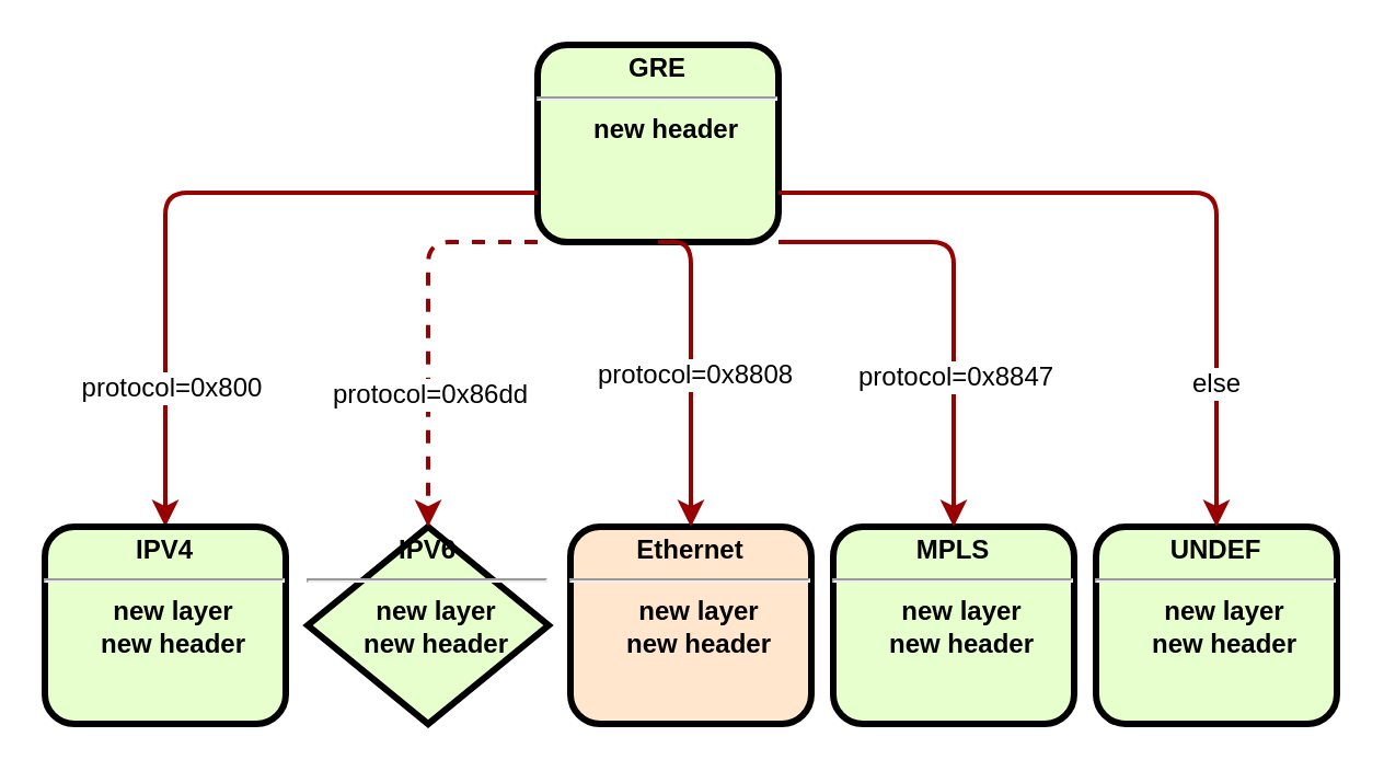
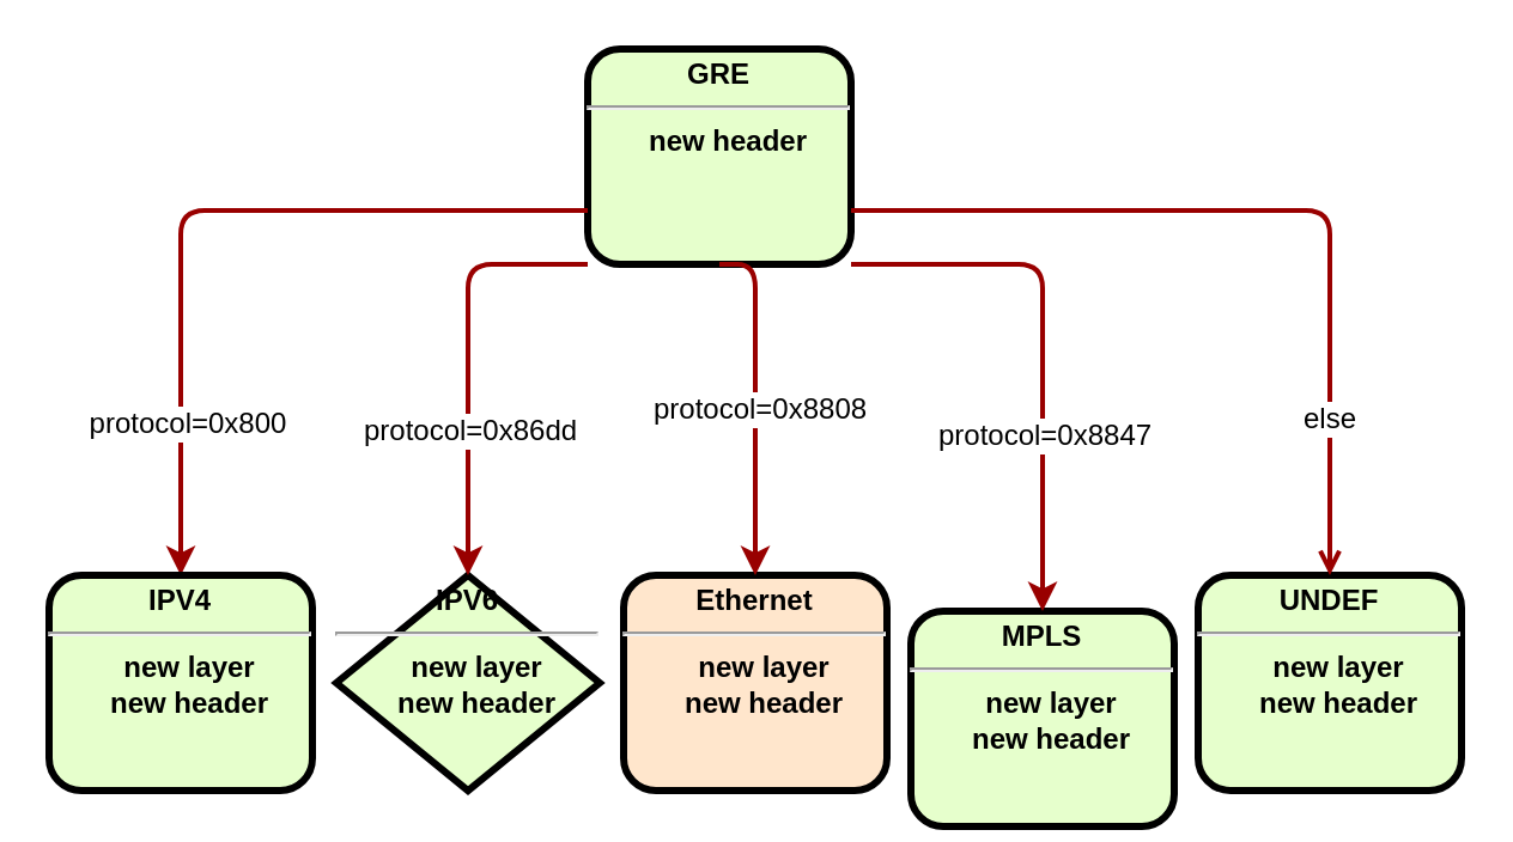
  <mxCell id="0" />
  <mxCell id="1" parent="0" />
  <mxCell id="2" value="&lt;p style=&quot;margin: 4px 0px 0px ; text-align: center&quot;&gt;GRE&lt;/p&gt;&lt;hr&gt;&lt;p style=&quot;margin: 0px ; margin-left: 8px&quot;&gt;&lt;span&gt;new header&lt;/span&gt;&lt;br&gt;&lt;/p&gt;" style="verticalAlign=middle;align=center;overflow=fill;fontSize=12;fontFamily=Helvetica;html=1;rounded=1;fontStyle=1;strokeWidth=3;fillColor=#E6FFCC" parent="1" vertex="1"><mxGeometry x="245" y="20" width="110" height="90" as="geometry" /></mxCell>
  <mxCell id="3" value="" style="edgeStyle=elbowEdgeStyle;elbow=horizontal;strokeColor=#990000;strokeWidth=2;exitX=0;exitY=0.75;exitDx=0;exitDy=0;entryX=0.5;entryY=0;entryDx=0;entryDy=0;" parent="1" source="2" target="6" edge="1"><mxGeometry width="100" height="100" relative="1" as="geometry"><mxPoint x="196.5" y="120" as="sourcePoint" /><mxPoint x="103" y="220" as="targetPoint" /><Array as="points"><mxPoint x="75" y="170" /><mxPoint x="65" y="170" /></Array></mxGeometry></mxCell>
  <mxCell id="4" value="protocol=0x800" style="text;html=1;align=center;verticalAlign=middle;resizable=0;points=[];labelBackgroundColor=#ffffff;" vertex="1" connectable="0" parent="3"><mxGeometry x="0.608" y="2" relative="1" as="geometry"><mxPoint as="offset" /></mxGeometry></mxCell>
  <mxCell id="5" style="edgeStyle=orthogonalEdgeStyle;rounded=0;orthogonalLoop=1;jettySize=auto;html=1;exitX=1;exitY=0.75;exitDx=0;exitDy=0;" edge="1" parent="1" source="6"><mxGeometry relative="1" as="geometry"><mxPoint x="120" y="300" as="targetPoint" /></mxGeometry></mxCell>
  <mxCell id="6" value="&lt;p style=&quot;margin: 4px 0px 0px ; text-align: center&quot;&gt;IPV4&lt;/p&gt;&lt;hr&gt;&lt;p style=&quot;margin: 0px ; margin-left: 8px&quot;&gt;new layer&lt;/p&gt;&lt;p style=&quot;margin: 0px ; margin-left: 8px&quot;&gt;new header&lt;/p&gt;" style="verticalAlign=middle;align=center;overflow=fill;fontSize=12;fontFamily=Helvetica;html=1;rounded=1;fontStyle=1;strokeWidth=3;fillColor=#E6FFCC" parent="1" vertex="1"><mxGeometry x="20" y="240" width="110" height="90" as="geometry" /></mxCell>
  <mxCell id="7" value="&lt;p style=&quot;margin: 4px 0px 0px ; text-align: center&quot;&gt;UNDEF&lt;/p&gt;&lt;hr&gt;&lt;p style=&quot;margin: 0px ; margin-left: 8px&quot;&gt;&lt;span&gt;new layer&lt;/span&gt;&lt;/p&gt;&lt;p style=&quot;margin: 0px ; margin-left: 8px&quot;&gt;&lt;span&gt;new header&lt;/span&gt;&lt;br&gt;&lt;/p&gt;&lt;p style=&quot;margin: 0px ; margin-left: 8px&quot;&gt;&lt;br&gt;&lt;/p&gt;" style="verticalAlign=middle;align=center;overflow=fill;fontSize=12;fontFamily=Helvetica;html=1;rounded=1;fontStyle=1;strokeWidth=3;fillColor=#E6FFCC" parent="1" vertex="1"><mxGeometry x="500" y="240" width="110" height="90" as="geometry" /></mxCell>
- <mxCell id="8" value="" style="edgeStyle=elbowEdgeStyle;elbow=horizontal;strokeColor=#990000;strokeWidth=2;exitX=1;exitY=0.75;exitDx=0;exitDy=0;entryX=0.5;entryY=0;entryDx=0;entryDy=0;" parent="1" source="2" target="7" edge="1"><mxGeometry width="100" height="100" relative="1" as="geometry"><mxPoint x="420" y="98" as="sourcePoint" /><mxPoint x="365" y="220" as="targetPoint" /><Array as="points"><mxPoint x="555" y="170" /></Array></mxGeometry></mxCell>
+ <mxCell id="8" value="" style="edgeStyle=elbowEdgeStyle;elbow=horizontal;strokeColor=#990000;strokeWidth=2;exitX=1;exitY=0.75;exitDx=0;exitDy=0;entryX=0.5;entryY=0;entryDx=0;entryDy=0;endArrow=open;" parent="1" source="2" target="7" edge="1"><mxGeometry width="100" height="100" relative="1" as="geometry"><mxPoint x="420" y="98" as="sourcePoint" /><mxPoint x="365" y="220" as="targetPoint" /><Array as="points"><mxPoint x="555" y="170" /></Array></mxGeometry></mxCell>
  <mxCell id="9" value="else" style="text;html=1;align=center;verticalAlign=middle;resizable=0;points=[];labelBackgroundColor=#ffffff;" vertex="1" connectable="0" parent="8"><mxGeometry x="0.626" y="-1" relative="1" as="geometry"><mxPoint as="offset" /></mxGeometry></mxCell>
  <mxCell id="10" value="&lt;p style=&quot;margin: 4px 0px 0px ; text-align: center&quot;&gt;IPV6&lt;/p&gt;&lt;hr&gt;&lt;p style=&quot;margin: 0px ; margin-left: 8px&quot;&gt;new layer&lt;/p&gt;&lt;p style=&quot;margin: 0px ; margin-left: 8px&quot;&gt;new header&lt;/p&gt;" style="rhombus;verticalAlign=middle;align=center;overflow=fill;fontSize=12;fontFamily=Helvetica;html=1;fontStyle=1;strokeWidth=3;fillColor=#E6FFCC;" vertex="1" parent="1"><mxGeometry x="140" y="240" width="110" height="90" as="geometry" /></mxCell>
- <mxCell id="11" value="&lt;p style=&quot;margin: 4px 0px 0px ; text-align: center&quot;&gt;MPLS&lt;/p&gt;&lt;hr&gt;&lt;p style=&quot;margin: 0px ; margin-left: 8px&quot;&gt;new layer&lt;/p&gt;&lt;p style=&quot;margin: 0px ; margin-left: 8px&quot;&gt;new header&lt;/p&gt;" style="verticalAlign=middle;align=center;overflow=fill;fontSize=12;fontFamily=Helvetica;html=1;rounded=1;fontStyle=1;strokeWidth=3;fillColor=#E6FFCC" vertex="1" parent="1"><mxGeometry x="380" y="240" width="110" height="90" as="geometry" /></mxCell>
+ <mxCell id="11" value="&lt;p style=&quot;margin: 4px 0px 0px ; text-align: center&quot;&gt;MPLS&lt;/p&gt;&lt;hr&gt;&lt;p style=&quot;margin: 0px ; margin-left: 8px&quot;&gt;new layer&lt;/p&gt;&lt;p style=&quot;margin: 0px ; margin-left: 8px&quot;&gt;new header&lt;/p&gt;" style="verticalAlign=middle;align=center;overflow=fill;fontSize=12;fontFamily=Helvetica;html=1;rounded=1;fontStyle=1;strokeWidth=3;fillColor=#E6FFCC" vertex="1" parent="1"><mxGeometry x="380" y="255" width="110" height="90" as="geometry" /></mxCell>
  <mxCell id="12" value="&lt;p style=&quot;margin: 4px 0px 0px ; text-align: center&quot;&gt;Ethernet&lt;/p&gt;&lt;hr&gt;&lt;p style=&quot;margin: 0px ; margin-left: 8px&quot;&gt;new layer&lt;/p&gt;&lt;p style=&quot;margin: 0px ; margin-left: 8px&quot;&gt;new header&lt;/p&gt;" style="verticalAlign=middle;align=center;overflow=fill;fontSize=12;fontFamily=Helvetica;html=1;rounded=1;fontStyle=1;strokeWidth=3;fillColor=#ffe6cc;" vertex="1" parent="1"><mxGeometry x="260" y="240" width="110" height="90" as="geometry" /></mxCell>
- <mxCell id="13" value="" style="edgeStyle=elbowEdgeStyle;elbow=horizontal;strokeColor=#990000;strokeWidth=2;exitX=0;exitY=1;exitDx=0;exitDy=0;entryX=0.5;entryY=0;entryDx=0;entryDy=0;dashed=1;" edge="1" parent="1" source="2" target="10"><mxGeometry width="100" height="100" relative="1" as="geometry"><mxPoint x="330" y="130" as="sourcePoint" /><mxPoint x="150" y="242" as="targetPoint" /><Array as="points"><mxPoint x="195" y="190" /><mxPoint x="200" y="180" /><mxPoint x="215" y="180" /></Array></mxGeometry></mxCell>
+ <mxCell id="13" value="" style="edgeStyle=elbowEdgeStyle;elbow=horizontal;strokeColor=#990000;strokeWidth=2;exitX=0;exitY=1;exitDx=0;exitDy=0;entryX=0.5;entryY=0;entryDx=0;entryDy=0;" edge="1" parent="1" source="2" target="10"><mxGeometry width="100" height="100" relative="1" as="geometry"><mxPoint x="330" y="130" as="sourcePoint" /><mxPoint x="150" y="242" as="targetPoint" /><Array as="points"><mxPoint x="195" y="190" /><mxPoint x="200" y="180" /><mxPoint x="215" y="180" /></Array></mxGeometry></mxCell>
  <mxCell id="14" value="protocol=0x86dd" style="text;html=1;align=center;verticalAlign=middle;resizable=0;points=[];labelBackgroundColor=#ffffff;" vertex="1" connectable="0" parent="13"><mxGeometry x="0.337" relative="1" as="geometry"><mxPoint as="offset" /></mxGeometry></mxCell>
  <mxCell id="15" value="" style="edgeStyle=elbowEdgeStyle;elbow=horizontal;strokeColor=#990000;strokeWidth=2;exitX=0.5;exitY=1;exitDx=0;exitDy=0;entryX=0.5;entryY=0;entryDx=0;entryDy=0;" edge="1" parent="1" source="2" target="12"><mxGeometry width="100" height="100" relative="1" as="geometry"><mxPoint x="265" y="120" as="sourcePoint" /><mxPoint x="245" y="210" as="targetPoint" /><Array as="points"><mxPoint x="315" y="170" /><mxPoint x="310" y="180" /><mxPoint x="320" y="160" /><mxPoint x="310" y="190" /><mxPoint x="345" y="180" /></Array></mxGeometry></mxCell>
  <mxCell id="16" value="protocol=0x8808" style="text;html=1;align=center;verticalAlign=middle;resizable=0;points=[];labelBackgroundColor=#ffffff;" vertex="1" connectable="0" parent="15"><mxGeometry x="0.037" y="1" relative="1" as="geometry"><mxPoint as="offset" /></mxGeometry></mxCell>
  <mxCell id="17" value="" style="edgeStyle=elbowEdgeStyle;elbow=horizontal;strokeColor=#990000;strokeWidth=2;exitX=1;exitY=1;exitDx=0;exitDy=0;entryX=0.5;entryY=0;entryDx=0;entryDy=0;" edge="1" parent="1" source="2" target="11"><mxGeometry width="100" height="100" relative="1" as="geometry"><mxPoint x="390" y="130" as="sourcePoint" /><mxPoint x="425" y="260" as="targetPoint" /><Array as="points"><mxPoint x="435" y="170" /><mxPoint x="485" y="170" /></Array></mxGeometry></mxCell>
  <mxCell id="18" value="protocol=0x8847" style="text;html=1;align=center;verticalAlign=middle;resizable=0;points=[];labelBackgroundColor=#ffffff;" vertex="1" connectable="0" parent="17"><mxGeometry x="0.34" relative="1" as="geometry"><mxPoint as="offset" /></mxGeometry></mxCell>
